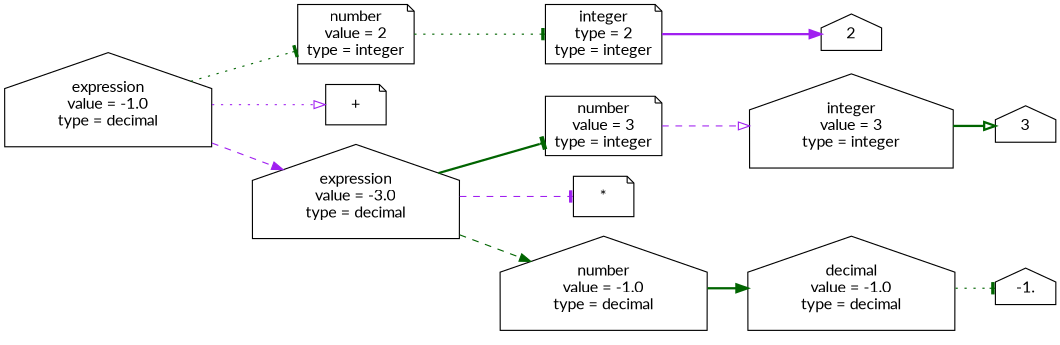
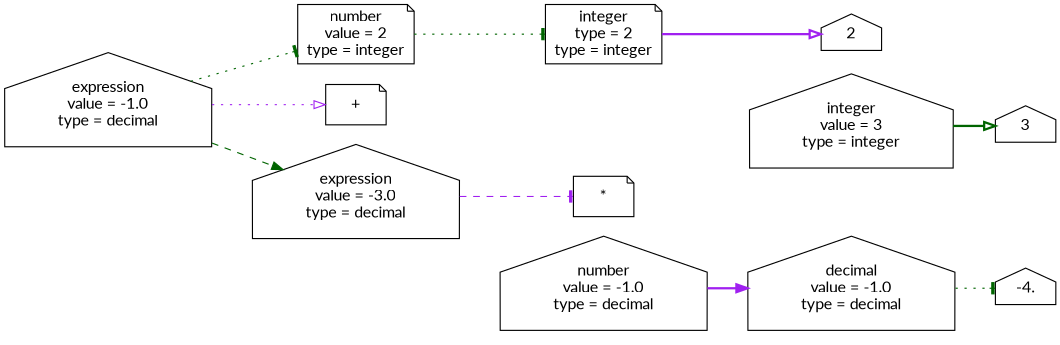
  digraph {
    fontname=Lato
    rankdir=LR
    node [fontname=Lato shape=house]
    edge [arrowhead=tee color=darkgreen fontname=Lato style=dotted]
    n1 [label="expression\nvalue = -1.0\ntype = decimal"]
    n2 [label="number\nvalue = 2\ntype = integer" shape=note]
    n3 [label="+" shape=note]
    n4 [label="expression\nvalue = -3.0\ntype = decimal"]
    n5 [label="integer\ntype = 2\ntype = integer" shape=note]
-   n6 [label="number\nvalue = 3\ntype = integer" shape=note]
    n7 [label="*" shape=note]
    n8 [label="number\nvalue = -1.0\ntype = decimal"]
    n9 [label=2]
    n10 [label="integer\nvalue = 3\ntype = integer"]
    n11 [label="decimal\nvalue = -1.0\ntype = decimal"]
    n12 [label=3]
-   n13 [label=-1.]
+   n13 [label=-4.]
    n1 -> n2
    n1 -> n3 [arrowhead=onormal color=purple]
-   n1 -> n4 [arrowhead=normal color=purple style=dashed]
+   n1 -> n4 [arrowhead=normal style=dashed]
    n2 -> n5
-   n4 -> n6 [style=bold]
    n4 -> n7 [color=purple style=dashed]
-   n4 -> n8 [arrowhead=normal style=dashed]
-   n5 -> n9 [arrowhead=normal color=purple style=bold]
-   n6 -> n10 [arrowhead=onormal color=purple style=dashed]
-   n8 -> n11 [arrowhead=normal style=bold]
+   n5 -> n9 [arrowhead=onormal color=purple style=bold]
+   n8 -> n11 [arrowhead=normal color=purple style=bold]
    n10 -> n12 [arrowhead=onormal style=bold]
    n11 -> n13
  }
